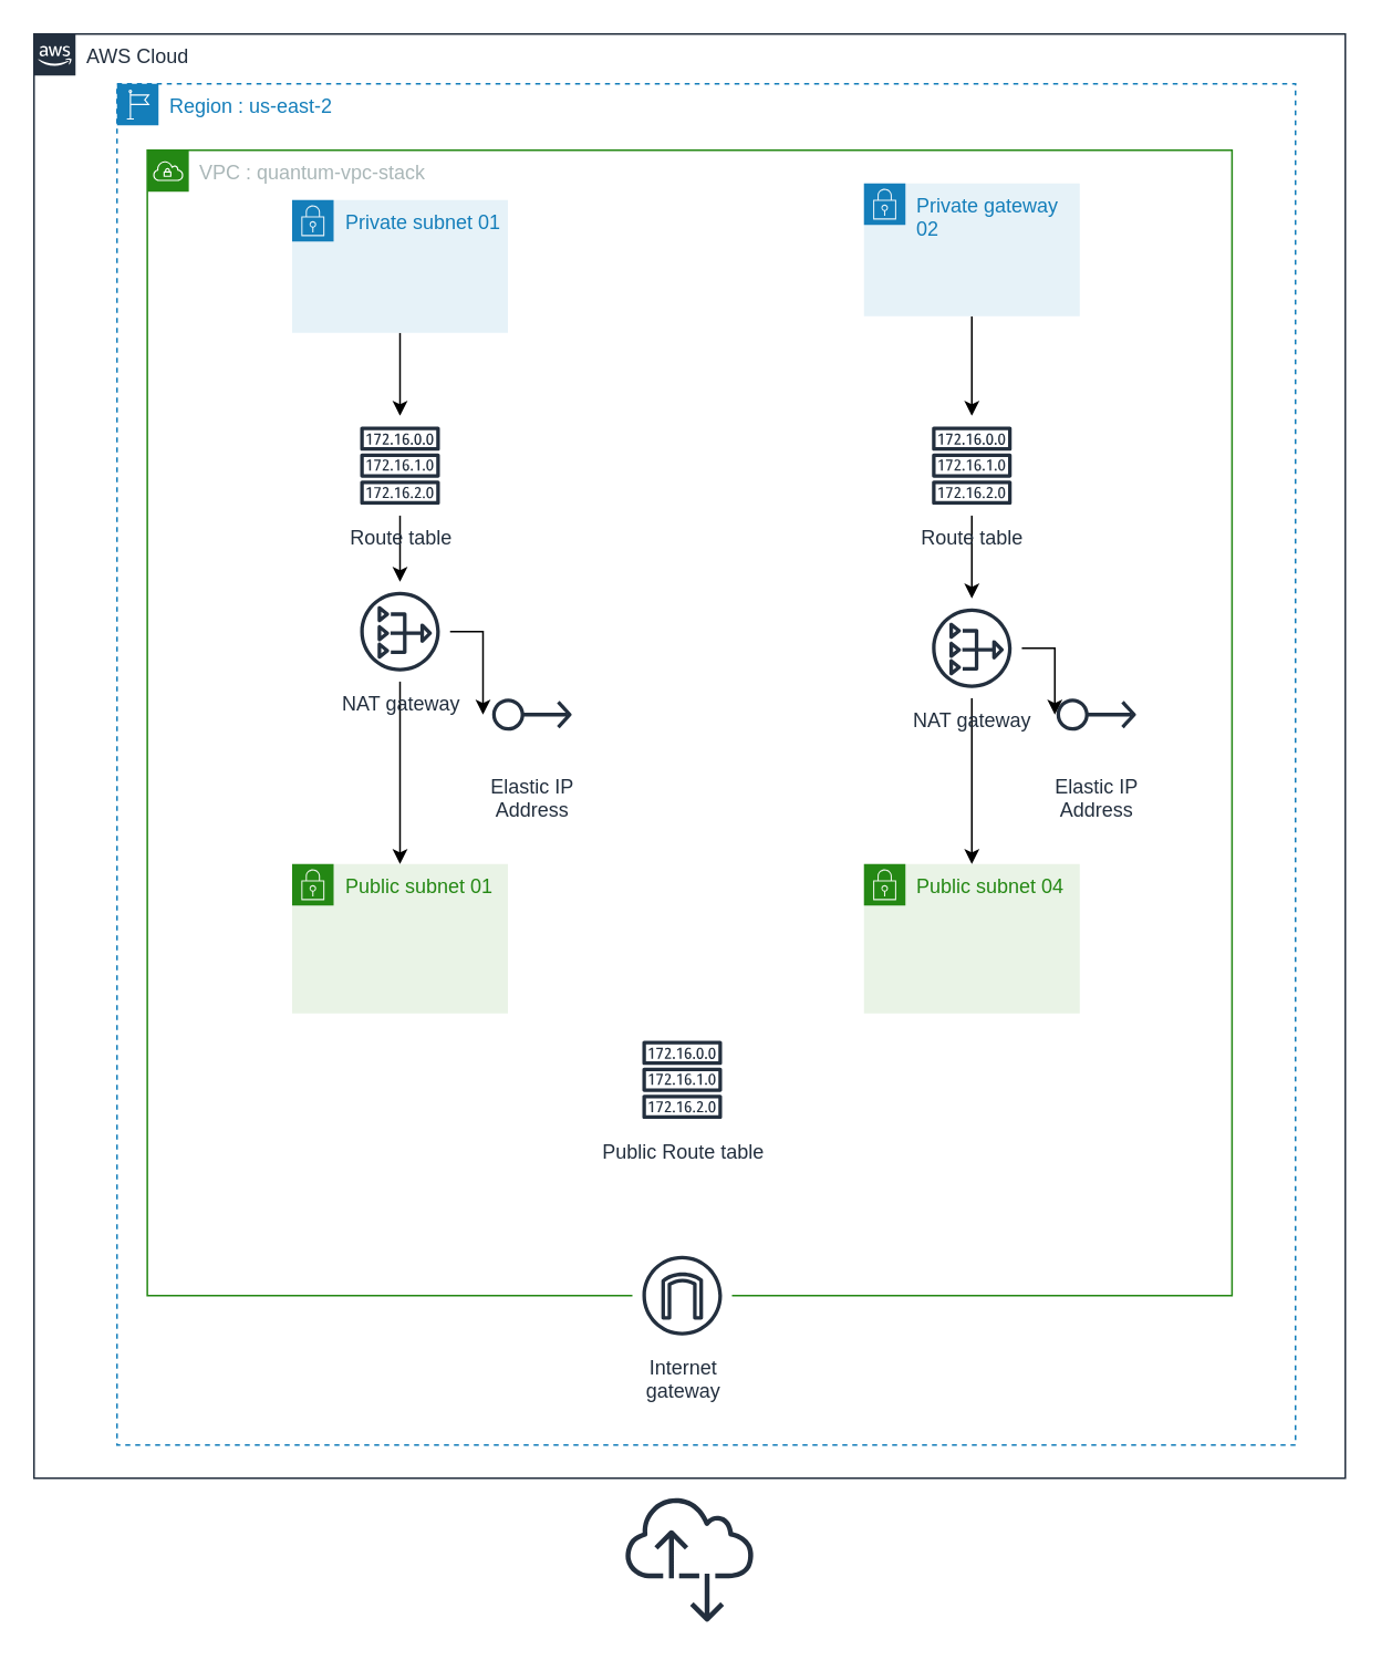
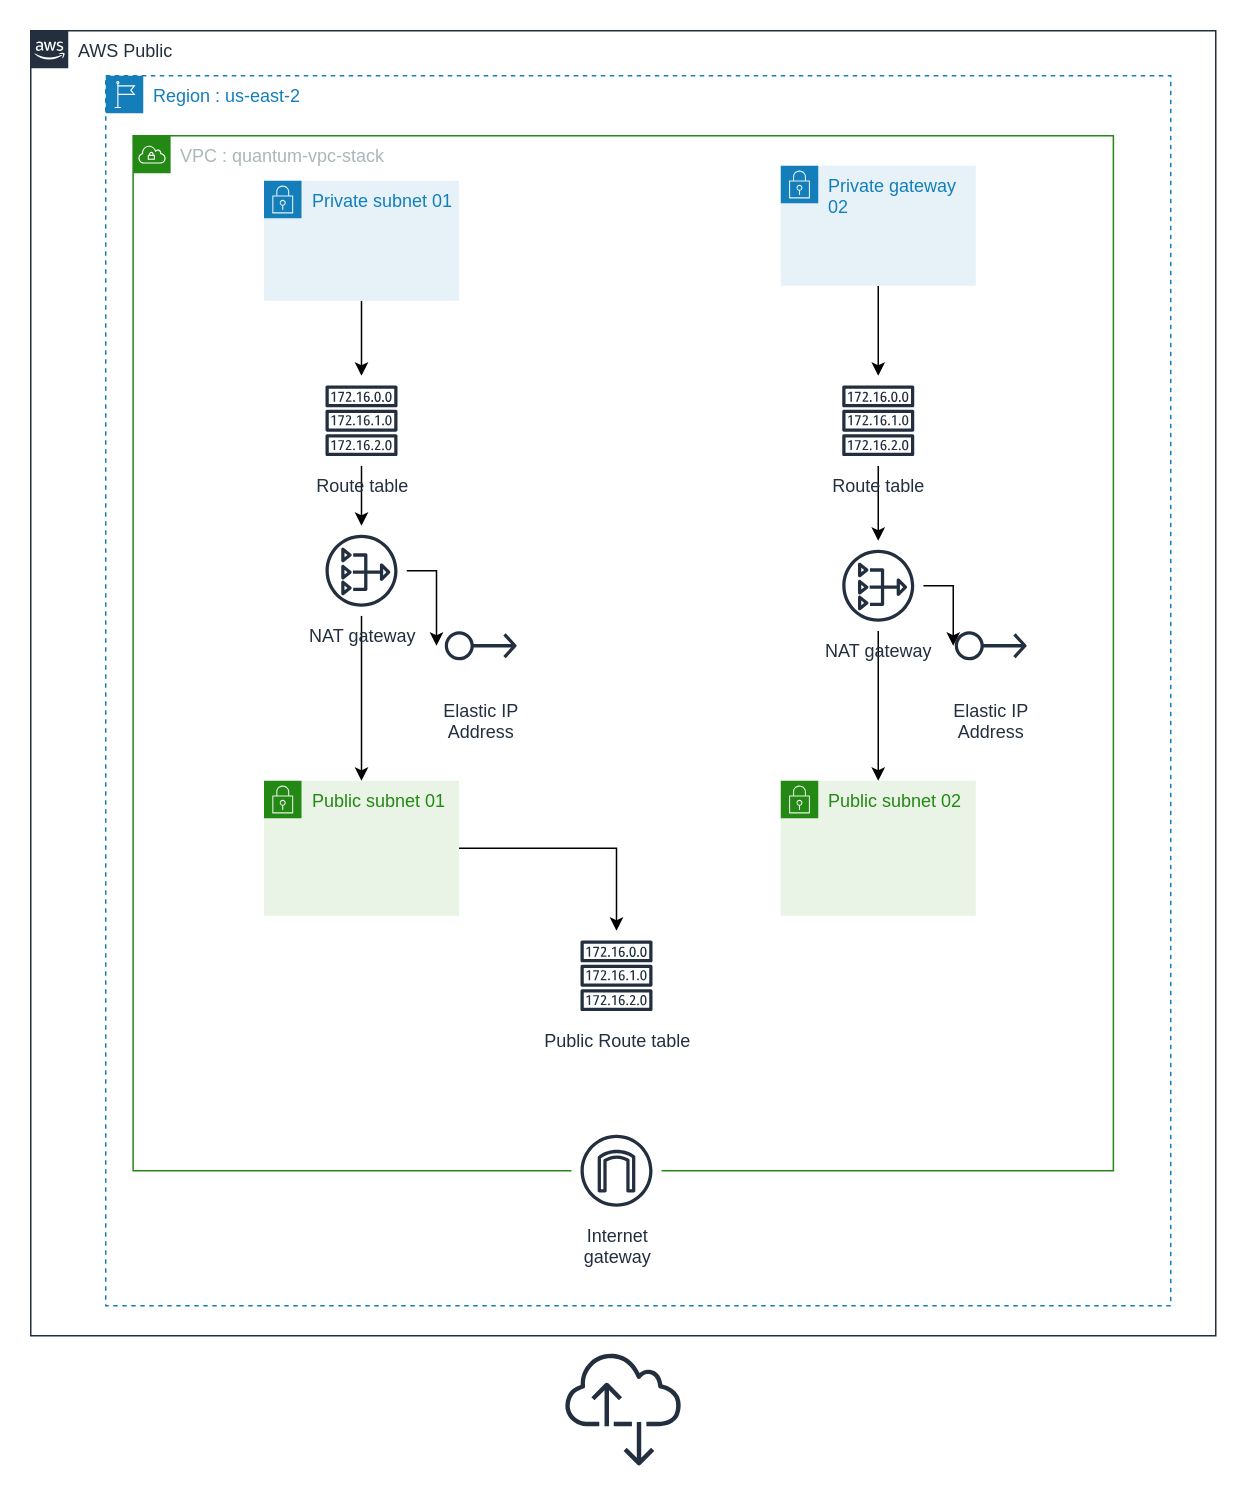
  <mxCell id="0" />
  <mxCell id="1" parent="0" />
- <mxCell id="2" value="AWS Cloud" style="points=[[0,0],[0.25,0],[0.5,0],[0.75,0],[1,0],[1,0.25],[1,0.5],[1,0.75],[1,1],[0.75,1],[0.5,1],[0.25,1],[0,1],[0,0.75],[0,0.5],[0,0.25]];outlineConnect=0;gradientColor=none;html=1;whiteSpace=wrap;fontSize=12;fontStyle=0;shape=mxgraph.aws4.group;grIcon=mxgraph.aws4.group_aws_cloud_alt;strokeColor=#232F3E;fillColor=none;verticalAlign=top;align=left;spacingLeft=30;fontColor=#232F3E;dashed=0;" parent="1" vertex="1"><mxGeometry x="20" y="20" width="790" height="870" as="geometry" /></mxCell>
+ <mxCell id="2" value="AWS Public" style="points=[[0,0],[0.25,0],[0.5,0],[0.75,0],[1,0],[1,0.25],[1,0.5],[1,0.75],[1,1],[0.75,1],[0.5,1],[0.25,1],[0,1],[0,0.75],[0,0.5],[0,0.25]];outlineConnect=0;gradientColor=none;html=1;whiteSpace=wrap;fontSize=12;fontStyle=0;shape=mxgraph.aws4.group;grIcon=mxgraph.aws4.group_aws_cloud_alt;strokeColor=#232F3E;fillColor=none;verticalAlign=top;align=left;spacingLeft=30;fontColor=#232F3E;dashed=0;" parent="1" vertex="1"><mxGeometry x="20" y="20" width="790" height="870" as="geometry" /></mxCell>
  <mxCell id="3" value="Region :&amp;nbsp;us-east-2" style="points=[[0,0],[0.25,0],[0.5,0],[0.75,0],[1,0],[1,0.25],[1,0.5],[1,0.75],[1,1],[0.75,1],[0.5,1],[0.25,1],[0,1],[0,0.75],[0,0.5],[0,0.25]];outlineConnect=0;gradientColor=none;html=1;whiteSpace=wrap;fontSize=12;fontStyle=0;shape=mxgraph.aws4.group;grIcon=mxgraph.aws4.group_region;strokeColor=#147EBA;fillColor=none;verticalAlign=top;align=left;spacingLeft=30;fontColor=#147EBA;dashed=1;" parent="1" vertex="1"><mxGeometry x="70" y="50" width="710" height="820" as="geometry" /></mxCell>
  <mxCell id="4" value="VPC :&amp;nbsp;quantum-vpc-stack&amp;nbsp;" style="points=[[0,0],[0.25,0],[0.5,0],[0.75,0],[1,0],[1,0.25],[1,0.5],[1,0.75],[1,1],[0.75,1],[0.5,1],[0.25,1],[0,1],[0,0.75],[0,0.5],[0,0.25]];outlineConnect=0;gradientColor=none;html=1;whiteSpace=wrap;fontSize=12;fontStyle=0;shape=mxgraph.aws4.group;grIcon=mxgraph.aws4.group_vpc;strokeColor=#248814;fillColor=none;verticalAlign=top;align=left;spacingLeft=30;fontColor=#AAB7B8;dashed=0;" parent="1" vertex="1"><mxGeometry x="88.25" y="90" width="653.5" height="690" as="geometry" /></mxCell>
  <mxCell id="5" value="" style="edgeStyle=orthogonalEdgeStyle;rounded=0;orthogonalLoop=1;jettySize=auto;html=1;" edge="1" parent="1" source="6" target="22"><mxGeometry relative="1" as="geometry" /></mxCell>
  <mxCell id="6" value="Private subnet 01" style="points=[[0,0],[0.25,0],[0.5,0],[0.75,0],[1,0],[1,0.25],[1,0.5],[1,0.75],[1,1],[0.75,1],[0.5,1],[0.25,1],[0,1],[0,0.75],[0,0.5],[0,0.25]];outlineConnect=0;gradientColor=none;html=1;whiteSpace=wrap;fontSize=12;fontStyle=0;shape=mxgraph.aws4.group;grIcon=mxgraph.aws4.group_security_group;grStroke=0;strokeColor=#147EBA;fillColor=#E6F2F8;verticalAlign=top;align=left;spacingLeft=30;fontColor=#147EBA;dashed=0;" parent="1" vertex="1"><mxGeometry x="175.5" y="120" width="130" height="80" as="geometry" /></mxCell>
+ <mxCell id="7" value="" style="edgeStyle=orthogonalEdgeStyle;rounded=0;orthogonalLoop=1;jettySize=auto;html=1;" edge="1" parent="1" source="8" target="25"><mxGeometry relative="1" as="geometry" /></mxCell>
  <mxCell id="8" value="Public subnet 01" style="points=[[0,0],[0.25,0],[0.5,0],[0.75,0],[1,0],[1,0.25],[1,0.5],[1,0.75],[1,1],[0.75,1],[0.5,1],[0.25,1],[0,1],[0,0.75],[0,0.5],[0,0.25]];outlineConnect=0;gradientColor=none;html=1;whiteSpace=wrap;fontSize=12;fontStyle=0;shape=mxgraph.aws4.group;grIcon=mxgraph.aws4.group_security_group;grStroke=0;strokeColor=#248814;fillColor=#E9F3E6;verticalAlign=top;align=left;spacingLeft=30;fontColor=#248814;dashed=0;" parent="1" vertex="1"><mxGeometry x="175.5" y="520" width="130" height="90" as="geometry" /></mxCell>
  <mxCell id="9" value="" style="outlineConnect=0;fontColor=#232F3E;gradientColor=none;fillColor=#232F3E;strokeColor=none;dashed=0;verticalLabelPosition=bottom;verticalAlign=top;align=center;html=1;fontSize=12;fontStyle=0;aspect=fixed;pointerEvents=1;shape=mxgraph.aws4.internet_alt2;" parent="1" vertex="1"><mxGeometry x="376" y="900" width="78" height="78" as="geometry" /></mxCell>
  <mxCell id="10" value="" style="edgeStyle=orthogonalEdgeStyle;rounded=0;orthogonalLoop=1;jettySize=auto;html=1;" edge="1" parent="1" source="11" target="24"><mxGeometry relative="1" as="geometry" /></mxCell>
  <mxCell id="11" value="Private gateway 02" style="points=[[0,0],[0.25,0],[0.5,0],[0.75,0],[1,0],[1,0.25],[1,0.5],[1,0.75],[1,1],[0.75,1],[0.5,1],[0.25,1],[0,1],[0,0.75],[0,0.5],[0,0.25]];outlineConnect=0;gradientColor=none;html=1;whiteSpace=wrap;fontSize=12;fontStyle=0;shape=mxgraph.aws4.group;grIcon=mxgraph.aws4.group_security_group;grStroke=0;strokeColor=#147EBA;fillColor=#E6F2F8;verticalAlign=top;align=left;spacingLeft=30;fontColor=#147EBA;dashed=0;" parent="1" vertex="1"><mxGeometry x="520" y="110" width="130" height="80" as="geometry" /></mxCell>
- <mxCell id="12" value="Public subnet 04" style="points=[[0,0],[0.25,0],[0.5,0],[0.75,0],[1,0],[1,0.25],[1,0.5],[1,0.75],[1,1],[0.75,1],[0.5,1],[0.25,1],[0,1],[0,0.75],[0,0.5],[0,0.25]];outlineConnect=0;gradientColor=none;html=1;whiteSpace=wrap;fontSize=12;fontStyle=0;shape=mxgraph.aws4.group;grIcon=mxgraph.aws4.group_security_group;grStroke=0;strokeColor=#248814;fillColor=#E9F3E6;verticalAlign=top;align=left;spacingLeft=30;fontColor=#248814;dashed=0;" parent="1" vertex="1"><mxGeometry x="520" y="520" width="130" height="90" as="geometry" /></mxCell>
+ <mxCell id="12" value="Public subnet 02" style="points=[[0,0],[0.25,0],[0.5,0],[0.75,0],[1,0],[1,0.25],[1,0.5],[1,0.75],[1,1],[0.75,1],[0.5,1],[0.25,1],[0,1],[0,0.75],[0,0.5],[0,0.25]];outlineConnect=0;gradientColor=none;html=1;whiteSpace=wrap;fontSize=12;fontStyle=0;shape=mxgraph.aws4.group;grIcon=mxgraph.aws4.group_security_group;grStroke=0;strokeColor=#248814;fillColor=#E9F3E6;verticalAlign=top;align=left;spacingLeft=30;fontColor=#248814;dashed=0;" parent="1" vertex="1"><mxGeometry x="520" y="520" width="130" height="90" as="geometry" /></mxCell>
  <mxCell id="13" value="Elastic IP&#10;Address" style="outlineConnect=0;fontColor=#232F3E;gradientColor=none;strokeColor=#232F3E;fillColor=#ffffff;dashed=0;verticalLabelPosition=bottom;verticalAlign=top;align=center;html=1;fontSize=12;fontStyle=0;aspect=fixed;shape=mxgraph.aws4.resourceIcon;resIcon=mxgraph.aws4.elastic_ip_address;rotation=0;" vertex="1" parent="1"><mxGeometry x="290" y="400" width="60" height="60" as="geometry" /></mxCell>
  <mxCell id="14" value="Elastic IP&#10;Address" style="outlineConnect=0;fontColor=#232F3E;gradientColor=none;strokeColor=#232F3E;fillColor=#ffffff;dashed=0;verticalLabelPosition=bottom;verticalAlign=top;align=center;html=1;fontSize=12;fontStyle=0;aspect=fixed;shape=mxgraph.aws4.resourceIcon;resIcon=mxgraph.aws4.elastic_ip_address;rotation=0;" vertex="1" parent="1"><mxGeometry x="630" y="400" width="60" height="60" as="geometry" /></mxCell>
  <mxCell id="15" value="" style="edgeStyle=orthogonalEdgeStyle;rounded=0;orthogonalLoop=1;jettySize=auto;html=1;" edge="1" parent="1" source="17" target="13"><mxGeometry relative="1" as="geometry" /></mxCell>
  <mxCell id="16" value="" style="edgeStyle=orthogonalEdgeStyle;rounded=0;orthogonalLoop=1;jettySize=auto;html=1;" edge="1" parent="1" source="17" target="8"><mxGeometry relative="1" as="geometry" /></mxCell>
  <mxCell id="17" value="NAT gateway" style="outlineConnect=0;fontColor=#232F3E;gradientColor=none;strokeColor=#232F3E;fillColor=#ffffff;dashed=0;verticalLabelPosition=bottom;verticalAlign=top;align=center;html=1;fontSize=12;fontStyle=0;aspect=fixed;shape=mxgraph.aws4.resourceIcon;resIcon=mxgraph.aws4.nat_gateway;" vertex="1" parent="1"><mxGeometry x="210.5" y="350" width="60" height="60" as="geometry" /></mxCell>
  <mxCell id="18" value="" style="edgeStyle=orthogonalEdgeStyle;rounded=0;orthogonalLoop=1;jettySize=auto;html=1;" edge="1" parent="1" source="20" target="14"><mxGeometry relative="1" as="geometry" /></mxCell>
  <mxCell id="19" value="" style="edgeStyle=orthogonalEdgeStyle;rounded=0;orthogonalLoop=1;jettySize=auto;html=1;" edge="1" parent="1" source="20" target="12"><mxGeometry relative="1" as="geometry" /></mxCell>
  <mxCell id="20" value="NAT gateway" style="outlineConnect=0;fontColor=#232F3E;gradientColor=none;strokeColor=#232F3E;fillColor=#ffffff;dashed=0;verticalLabelPosition=bottom;verticalAlign=top;align=center;html=1;fontSize=12;fontStyle=0;aspect=fixed;shape=mxgraph.aws4.resourceIcon;resIcon=mxgraph.aws4.nat_gateway;" vertex="1" parent="1"><mxGeometry x="555" y="360" width="60" height="60" as="geometry" /></mxCell>
  <mxCell id="21" value="" style="edgeStyle=orthogonalEdgeStyle;rounded=0;orthogonalLoop=1;jettySize=auto;html=1;" edge="1" parent="1" source="22" target="17"><mxGeometry relative="1" as="geometry" /></mxCell>
  <mxCell id="22" value="Route table" style="outlineConnect=0;fontColor=#232F3E;gradientColor=none;strokeColor=#232F3E;fillColor=#ffffff;dashed=0;verticalLabelPosition=bottom;verticalAlign=top;align=center;html=1;fontSize=12;fontStyle=0;aspect=fixed;shape=mxgraph.aws4.resourceIcon;resIcon=mxgraph.aws4.route_table;" vertex="1" parent="1"><mxGeometry x="210.5" y="250" width="60" height="60" as="geometry" /></mxCell>
  <mxCell id="23" value="" style="edgeStyle=orthogonalEdgeStyle;rounded=0;orthogonalLoop=1;jettySize=auto;html=1;" edge="1" parent="1" source="24" target="20"><mxGeometry relative="1" as="geometry" /></mxCell>
  <mxCell id="24" value="Route table" style="outlineConnect=0;fontColor=#232F3E;gradientColor=none;strokeColor=#232F3E;fillColor=#ffffff;dashed=0;verticalLabelPosition=bottom;verticalAlign=top;align=center;html=1;fontSize=12;fontStyle=0;aspect=fixed;shape=mxgraph.aws4.resourceIcon;resIcon=mxgraph.aws4.route_table;" vertex="1" parent="1"><mxGeometry x="555" y="250" width="60" height="60" as="geometry" /></mxCell>
  <mxCell id="25" value="Public Route table" style="outlineConnect=0;fontColor=#232F3E;gradientColor=none;strokeColor=#232F3E;fillColor=#ffffff;dashed=0;verticalLabelPosition=bottom;verticalAlign=top;align=center;html=1;fontSize=12;fontStyle=0;aspect=fixed;shape=mxgraph.aws4.resourceIcon;resIcon=mxgraph.aws4.route_table;" vertex="1" parent="1"><mxGeometry x="380.5" y="620" width="60" height="60" as="geometry" /></mxCell>
  <mxCell id="26" value="Internet&#10;gateway" style="outlineConnect=0;fontColor=#232F3E;gradientColor=none;strokeColor=#232F3E;fillColor=#ffffff;dashed=0;verticalLabelPosition=bottom;verticalAlign=top;align=center;html=1;fontSize=12;fontStyle=0;aspect=fixed;shape=mxgraph.aws4.resourceIcon;resIcon=mxgraph.aws4.internet_gateway;" vertex="1" parent="1"><mxGeometry x="380.5" y="750" width="60" height="60" as="geometry" /></mxCell>
  <mxCell id="27" style="edgeStyle=orthogonalEdgeStyle;rounded=0;orthogonalLoop=1;jettySize=auto;html=1;exitX=0.5;exitY=1;exitDx=0;exitDy=0;" edge="1" parent="1" source="3" target="3"><mxGeometry relative="1" as="geometry" /></mxCell>
